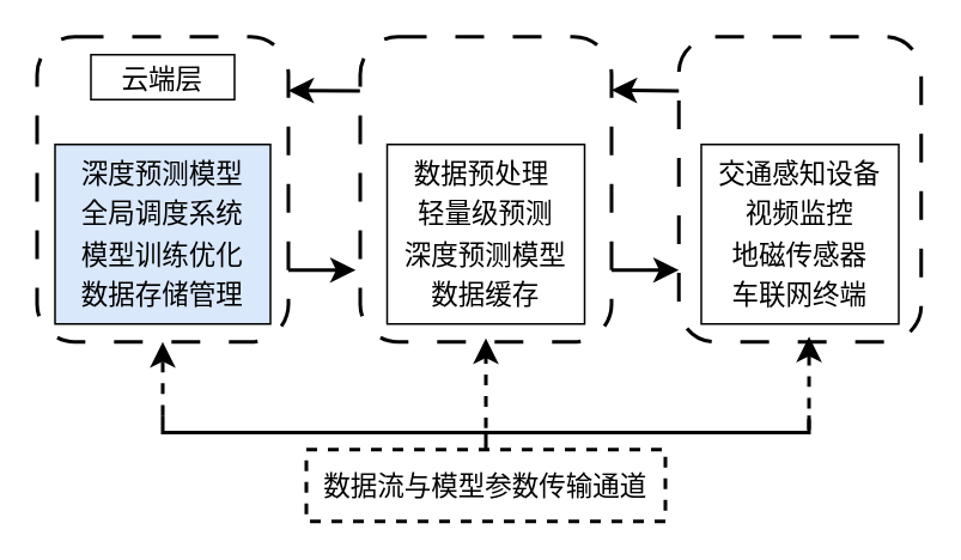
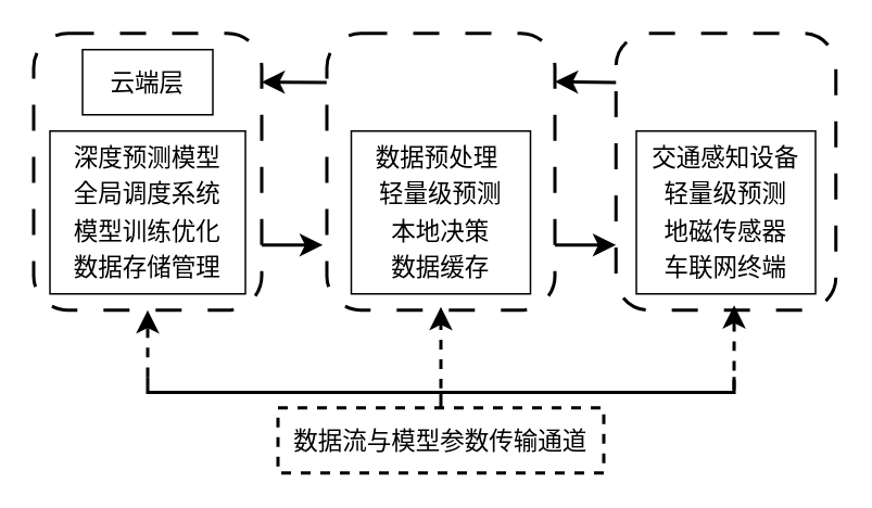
  <mxCell id="0" />
  <mxCell id="1" parent="0" />
  <mxCell id="2" value="&lt;font style=&quot;font-size: 15px;&quot;&gt;数据流与模型参数传输通道&lt;/font&gt;" style="rounded=0;whiteSpace=wrap;html=1;dashed=1;strokeWidth=2;fillColor=none;" parent="1" vertex="1"><mxGeometry x="170" y="250" width="200" height="40" as="geometry" /></mxCell>
  <mxCell id="3" value="" style="strokeWidth=2;html=1;shape=mxgraph.flowchart.annotation_2;align=left;labelPosition=right;pointerEvents=1;direction=north;" parent="1" vertex="1"><mxGeometry x="90" y="231" width="360" height="19" as="geometry" /></mxCell>
  <mxCell id="4" value="" style="endArrow=classic;html=1;rounded=0;fontSize=12;startSize=8;endSize=8;curved=1;strokeWidth=2;dashed=1;" parent="1" edge="1"><mxGeometry width="50" height="50" relative="1" as="geometry"><mxPoint x="90" y="231" as="sourcePoint" /><mxPoint x="90" y="190" as="targetPoint" /></mxGeometry></mxCell>
  <mxCell id="5" value="" style="endArrow=classic;html=1;rounded=0;fontSize=12;startSize=8;endSize=8;curved=1;strokeWidth=2;exitX=0.523;exitY=0.5;exitDx=0;exitDy=0;exitPerimeter=0;dashed=1;entryX=3.158;entryY=0.5;entryDx=0;entryDy=0;entryPerimeter=0;" parent="1" edge="1"><mxGeometry width="50" height="50" relative="1" as="geometry"><mxPoint x="270" y="238.063" as="sourcePoint" /><mxPoint x="270" y="187.998" as="targetPoint" /></mxGeometry></mxCell>
  <mxCell id="6" value="" style="endArrow=classic;html=1;rounded=0;fontSize=12;startSize=8;endSize=8;curved=1;strokeWidth=2;entryX=3.158;entryY=0.5;entryDx=0;entryDy=0;entryPerimeter=0;exitX=0.523;exitY=0.5;exitDx=0;exitDy=0;exitPerimeter=0;dashed=1;" parent="1" edge="1"><mxGeometry width="50" height="50" relative="1" as="geometry"><mxPoint x="450" y="239.002" as="sourcePoint" /><mxPoint x="450.05" y="187" as="targetPoint" /></mxGeometry></mxCell>
- <mxCell id="7" value="&lt;font style=&quot;font-size: 15px;&quot;&gt;云端层&lt;/font&gt;" style="rounded=0;whiteSpace=wrap;html=1;fillColor=none;" parent="1" vertex="1"><mxGeometry x="50" y="30" width="80" height="25" as="geometry" /></mxCell>
+ <mxCell id="7" value="&lt;font style=&quot;font-size: 15px;&quot;&gt;云端层&lt;/font&gt;" style="rounded=0;whiteSpace=wrap;html=1;fillColor=none;" parent="1" vertex="1"><mxGeometry x="50" y="30" width="80" height="40" as="geometry" /></mxCell>
  <mxCell id="8" style="edgeStyle=none;curved=1;rounded=0;orthogonalLoop=1;jettySize=auto;html=1;exitX=0.5;exitY=0;exitDx=0;exitDy=0;fontSize=12;startSize=8;endSize=8;" parent="1" source="7" target="7" edge="1"><mxGeometry relative="1" as="geometry" /></mxCell>
- <mxCell id="9" value="&lt;div style=&quot;line-height: 150%;&quot;&gt;&lt;font style=&quot;font-size: 15px; line-height: 150%;&quot;&gt;深度预测模型&lt;/font&gt;&lt;div&gt;&lt;font style=&quot;font-size: 15px; line-height: 150%;&quot;&gt;全局调度系统&lt;/font&gt;&lt;/div&gt;&lt;div&gt;&lt;font style=&quot;font-size: 15px; line-height: 150%;&quot;&gt;模型训练优化&lt;/font&gt;&lt;/div&gt;&lt;div&gt;&lt;font style=&quot;font-size: 15px; line-height: 150%;&quot;&gt;数据存储管理&lt;/font&gt;&lt;/div&gt;&lt;/div&gt;" style="rounded=0;whiteSpace=wrap;html=1;fillColor=#dae8fc;" parent="1" vertex="1"><mxGeometry x="30" y="80" width="120" height="100" as="geometry" /></mxCell>
- <mxCell id="10" value="&lt;div style=&quot;line-height: 150%;&quot;&gt;&lt;div&gt;&lt;font style=&quot;font-size: 15px; line-height: 150%;&quot;&gt;数据预处理&amp;nbsp;&lt;/font&gt;&lt;/div&gt;&lt;div&gt;&lt;span style=&quot;font-size: 15px; line-height: 150%;&quot;&gt;轻量级预测&lt;/span&gt;&lt;/div&gt;&lt;div&gt;&lt;span style=&quot;background-color: transparent; color: light-dark(rgb(0, 0, 0), rgb(255, 255, 255)); font-size: 15px; line-height: 150%;&quot;&gt;深度预测模型&lt;/span&gt;&lt;/div&gt;&lt;div&gt;&lt;span style=&quot;font-size: 15px; background-color: transparent; color: light-dark(rgb(0, 0, 0), rgb(255, 255, 255)); line-height: 150%;&quot;&gt;数据缓存&lt;/span&gt;&lt;/div&gt;&lt;/div&gt;" style="rounded=0;whiteSpace=wrap;html=1;" parent="1" vertex="1"><mxGeometry x="215" y="80" width="110" height="100" as="geometry" /></mxCell>
- <mxCell id="11" value="&lt;div style=&quot;line-height: 150%;&quot;&gt;&lt;div&gt;&lt;font style=&quot;font-size: 15px; line-height: 150%;&quot;&gt;交通感知设备&lt;/font&gt;&lt;/div&gt;&lt;div&gt;&lt;font style=&quot;font-size: 15px; line-height: 150%;&quot;&gt;视频监控&lt;/font&gt;&lt;/div&gt;&lt;div&gt;&lt;font style=&quot;font-size: 15px; line-height: 150%;&quot;&gt;地磁传感器&lt;/font&gt;&lt;/div&gt;&lt;div&gt;&lt;font style=&quot;font-size: 15px; line-height: 150%;&quot;&gt;车联网终端&lt;/font&gt;&lt;/div&gt;&lt;/div&gt;" style="rounded=0;whiteSpace=wrap;html=1;" parent="1" vertex="1"><mxGeometry x="390" y="80" width="110" height="100" as="geometry" /></mxCell>
+ <mxCell id="9" value="&lt;div style=&quot;line-height: 150%;&quot;&gt;&lt;font style=&quot;font-size: 15px; line-height: 150%;&quot;&gt;深度预测模型&lt;/font&gt;&lt;div&gt;&lt;font style=&quot;font-size: 15px; line-height: 150%;&quot;&gt;全局调度系统&lt;/font&gt;&lt;/div&gt;&lt;div&gt;&lt;font style=&quot;font-size: 15px; line-height: 150%;&quot;&gt;模型训练优化&lt;/font&gt;&lt;/div&gt;&lt;div&gt;&lt;font style=&quot;font-size: 15px; line-height: 150%;&quot;&gt;数据存储管理&lt;/font&gt;&lt;/div&gt;&lt;/div&gt;" style="rounded=0;whiteSpace=wrap;html=1;" parent="1" vertex="1"><mxGeometry x="30" y="80" width="120" height="100" as="geometry" /></mxCell>
+ <mxCell id="10" value="&lt;div style=&quot;line-height: 150%;&quot;&gt;&lt;div&gt;&lt;font style=&quot;font-size: 15px; line-height: 150%;&quot;&gt;数据预处理&amp;nbsp;&lt;/font&gt;&lt;/div&gt;&lt;div&gt;&lt;span style=&quot;font-size: 15px; line-height: 150%;&quot;&gt;轻量级预测&lt;/span&gt;&lt;/div&gt;&lt;div&gt;&lt;span style=&quot;background-color: transparent; color: light-dark(rgb(0, 0, 0), rgb(255, 255, 255)); font-size: 15px; line-height: 150%;&quot;&gt;本地决策&lt;/span&gt;&lt;/div&gt;&lt;div&gt;&lt;span style=&quot;font-size: 15px; background-color: transparent; color: light-dark(rgb(0, 0, 0), rgb(255, 255, 255)); line-height: 150%;&quot;&gt;数据缓存&lt;/span&gt;&lt;/div&gt;&lt;/div&gt;" style="rounded=0;whiteSpace=wrap;html=1;" parent="1" vertex="1"><mxGeometry x="215" y="80" width="110" height="100" as="geometry" /></mxCell>
+ <mxCell id="11" value="&lt;div style=&quot;line-height: 150%;&quot;&gt;&lt;div&gt;&lt;font style=&quot;font-size: 15px; line-height: 150%;&quot;&gt;交通感知设备&lt;/font&gt;&lt;/div&gt;&lt;div&gt;&lt;font style=&quot;font-size: 15px; line-height: 150%;&quot;&gt;轻量级预测&lt;/font&gt;&lt;/div&gt;&lt;div&gt;&lt;font style=&quot;font-size: 15px; line-height: 150%;&quot;&gt;地磁传感器&lt;/font&gt;&lt;/div&gt;&lt;div&gt;&lt;font style=&quot;font-size: 15px; line-height: 150%;&quot;&gt;车联网终端&lt;/font&gt;&lt;/div&gt;&lt;/div&gt;" style="rounded=0;whiteSpace=wrap;html=1;" parent="1" vertex="1"><mxGeometry x="390" y="80" width="110" height="100" as="geometry" /></mxCell>
  <mxCell id="12" value="" style="rounded=1;whiteSpace=wrap;html=1;fillColor=none;dashed=1;dashPattern=8 8;strokeWidth=2;" parent="1" vertex="1"><mxGeometry x="20" y="20" width="140" height="170" as="geometry" /></mxCell>
  <mxCell id="13" value="" style="rounded=1;whiteSpace=wrap;html=1;fillColor=none;dashed=1;dashPattern=8 8;strokeWidth=2;" parent="1" vertex="1"><mxGeometry x="200" y="20" width="140" height="170" as="geometry" /></mxCell>
  <mxCell id="14" value="" style="rounded=1;whiteSpace=wrap;html=1;fillColor=none;dashed=1;dashPattern=8 8;strokeWidth=2;" parent="1" vertex="1"><mxGeometry x="377.5" y="20" width="135" height="170" as="geometry" /></mxCell>
  <mxCell id="15" value="" style="endArrow=classic;html=1;rounded=0;fontSize=12;startSize=8;endSize=8;curved=1;entryX=1;entryY=0.175;entryDx=0;entryDy=0;entryPerimeter=0;exitX=0;exitY=0.177;exitDx=0;exitDy=0;exitPerimeter=0;strokeWidth=2;" edge="1" parent="1" source="14" target="13"><mxGeometry width="50" height="50" relative="1" as="geometry"><mxPoint x="377.495" y="49.15" as="sourcePoint" /><mxPoint x="340.19" y="50.85" as="targetPoint" /></mxGeometry></mxCell>
  <mxCell id="16" value="" style="endArrow=classic;html=1;rounded=0;fontSize=12;startSize=8;endSize=8;curved=1;exitX=1;exitY=0.75;exitDx=0;exitDy=0;entryX=0;entryY=0.75;entryDx=0;entryDy=0;strokeWidth=2;" edge="1" parent="1"><mxGeometry width="50" height="50" relative="1" as="geometry"><mxPoint x="340" y="150" as="sourcePoint" /><mxPoint x="377.5" y="150" as="targetPoint" /></mxGeometry></mxCell>
  <mxCell id="17" value="" style="endArrow=classic;html=1;rounded=0;fontSize=12;startSize=8;endSize=8;curved=1;entryX=1;entryY=0.176;entryDx=0;entryDy=0;entryPerimeter=0;exitX=-0.001;exitY=0.177;exitDx=0;exitDy=0;exitPerimeter=0;strokeWidth=2;" edge="1" parent="1" source="13" target="12"><mxGeometry width="50" height="50" relative="1" as="geometry"><mxPoint x="197.495" y="49.57" as="sourcePoint" /><mxPoint x="160" y="50.42" as="targetPoint" /></mxGeometry></mxCell>
  <mxCell id="18" value="" style="endArrow=classic;html=1;rounded=0;fontSize=12;startSize=8;endSize=8;curved=1;exitX=1;exitY=0.75;exitDx=0;exitDy=0;entryX=0;entryY=0.75;entryDx=0;entryDy=0;strokeWidth=2;" edge="1" parent="1"><mxGeometry width="50" height="50" relative="1" as="geometry"><mxPoint x="160" y="150" as="sourcePoint" /><mxPoint x="197.5" y="150" as="targetPoint" /></mxGeometry></mxCell>
